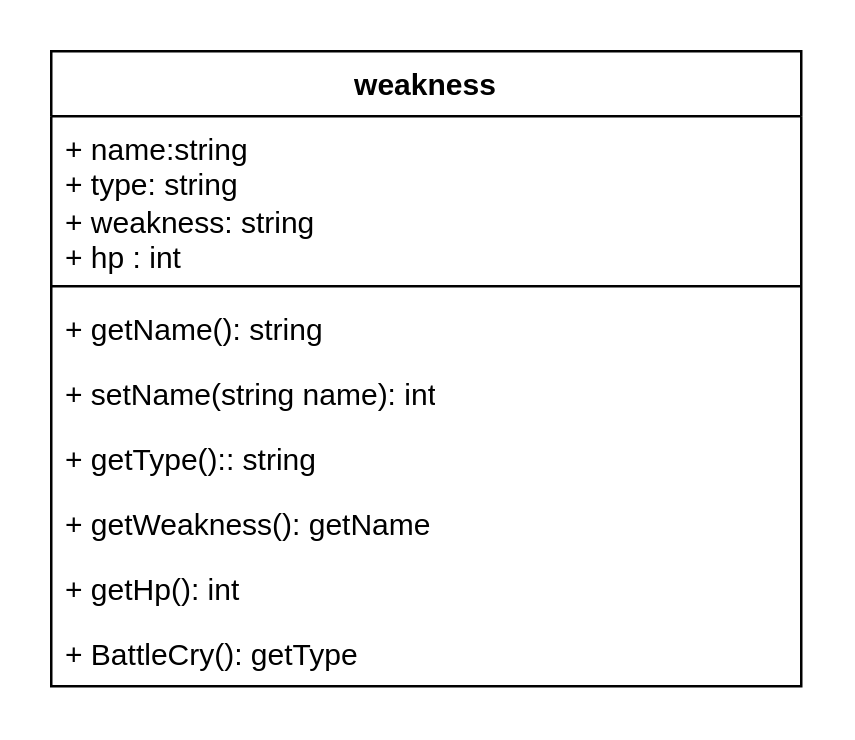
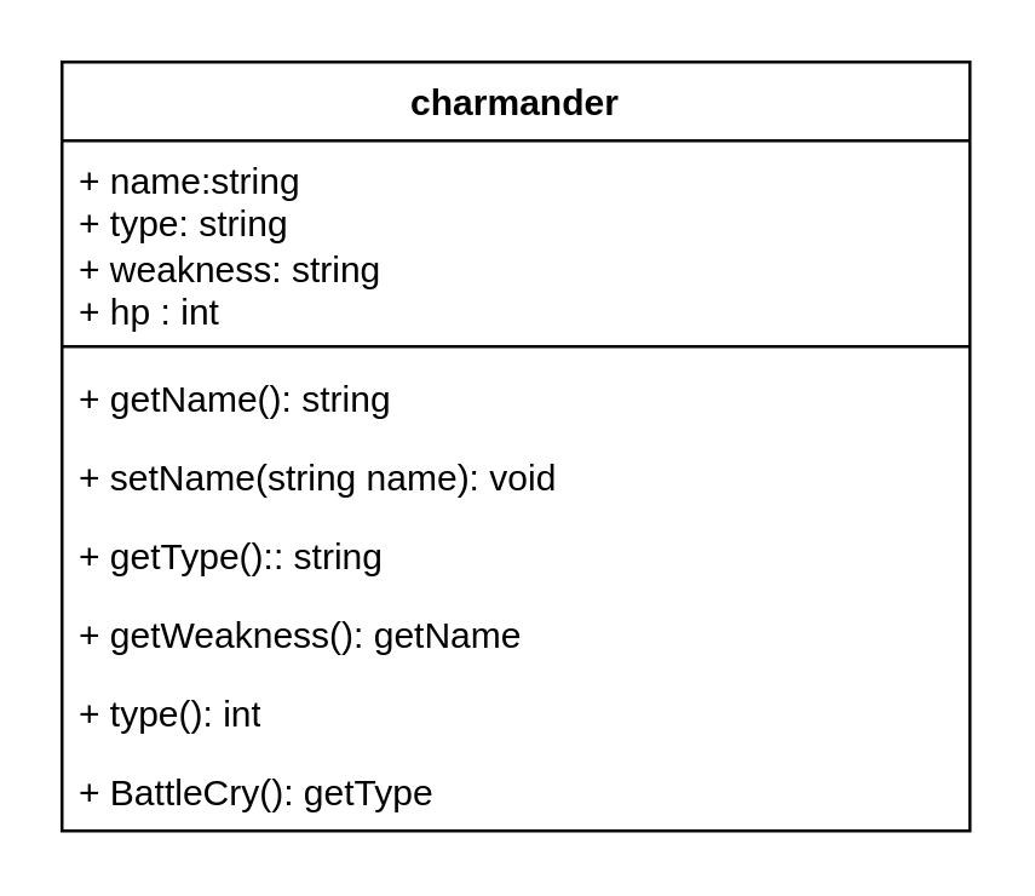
  <mxCell id="0" />
  <mxCell id="1" parent="0" />
- <mxCell id="2" value="weakness" style="swimlane;fontStyle=1;align=center;verticalAlign=top;childLayout=stackLayout;horizontal=1;startSize=26;horizontalStack=0;resizeParent=1;resizeParentMax=0;resizeLast=0;collapsible=1;marginBottom=0;whiteSpace=wrap;html=1;" vertex="1" parent="1"><mxGeometry x="20" y="20" width="300" height="254" as="geometry" /></mxCell>
+ <mxCell id="2" value="charmander" style="swimlane;fontStyle=1;align=center;verticalAlign=top;childLayout=stackLayout;horizontal=1;startSize=26;horizontalStack=0;resizeParent=1;resizeParentMax=0;resizeLast=0;collapsible=1;marginBottom=0;whiteSpace=wrap;html=1;" vertex="1" parent="1"><mxGeometry x="20" y="20" width="300" height="254" as="geometry" /></mxCell>
  <mxCell id="3" value="+ name:string&lt;br&gt;+ type: string&lt;br&gt;+ weakness: string&lt;br&gt;+ hp : int" style="text;strokeColor=none;fillColor=none;align=left;verticalAlign=top;spacingLeft=4;spacingRight=4;overflow=hidden;rotatable=0;points=[[0,0.5],[1,0.5]];portConstraint=eastwest;whiteSpace=wrap;html=1;" vertex="1" parent="2"><mxGeometry y="26" width="300" height="64" as="geometry" /></mxCell>
  <mxCell id="4" value="" style="line;strokeWidth=1;fillColor=none;align=left;verticalAlign=middle;spacingTop=-1;spacingLeft=3;spacingRight=3;rotatable=0;labelPosition=right;points=[];portConstraint=eastwest;strokeColor=inherit;" vertex="1" parent="2"><mxGeometry y="90" width="300" height="8" as="geometry" /></mxCell>
  <mxCell id="5" value="+ getName(): string" style="text;strokeColor=none;fillColor=none;align=left;verticalAlign=top;spacingLeft=4;spacingRight=4;overflow=hidden;rotatable=0;points=[[0,0.5],[1,0.5]];portConstraint=eastwest;whiteSpace=wrap;html=1;" vertex="1" parent="2"><mxGeometry y="98" width="300" height="26" as="geometry" /></mxCell>
- <mxCell id="6" value="+ setName(string name): int" style="text;strokeColor=none;fillColor=none;align=left;verticalAlign=top;spacingLeft=4;spacingRight=4;overflow=hidden;rotatable=0;points=[[0,0.5],[1,0.5]];portConstraint=eastwest;whiteSpace=wrap;html=1;" vertex="1" parent="2"><mxGeometry y="124" width="300" height="26" as="geometry" /></mxCell>
+ <mxCell id="6" value="+ setName(string name): void" style="text;strokeColor=none;fillColor=none;align=left;verticalAlign=top;spacingLeft=4;spacingRight=4;overflow=hidden;rotatable=0;points=[[0,0.5],[1,0.5]];portConstraint=eastwest;whiteSpace=wrap;html=1;" vertex="1" parent="2"><mxGeometry y="124" width="300" height="26" as="geometry" /></mxCell>
  <mxCell id="7" value="+ getType():: string" style="text;strokeColor=none;fillColor=none;align=left;verticalAlign=top;spacingLeft=4;spacingRight=4;overflow=hidden;rotatable=0;points=[[0,0.5],[1,0.5]];portConstraint=eastwest;whiteSpace=wrap;html=1;" vertex="1" parent="2"><mxGeometry y="150" width="300" height="26" as="geometry" /></mxCell>
  <mxCell id="8" value="+ getWeakness(): getName" style="text;strokeColor=none;fillColor=none;align=left;verticalAlign=top;spacingLeft=4;spacingRight=4;overflow=hidden;rotatable=0;points=[[0,0.5],[1,0.5]];portConstraint=eastwest;whiteSpace=wrap;html=1;" vertex="1" parent="2"><mxGeometry y="176" width="300" height="26" as="geometry" /></mxCell>
- <mxCell id="9" value="+ getHp(): int" style="text;strokeColor=none;fillColor=none;align=left;verticalAlign=top;spacingLeft=4;spacingRight=4;overflow=hidden;rotatable=0;points=[[0,0.5],[1,0.5]];portConstraint=eastwest;whiteSpace=wrap;html=1;" vertex="1" parent="2"><mxGeometry y="202" width="300" height="26" as="geometry" /></mxCell>
+ <mxCell id="9" value="+ type(): int" style="text;strokeColor=none;fillColor=none;align=left;verticalAlign=top;spacingLeft=4;spacingRight=4;overflow=hidden;rotatable=0;points=[[0,0.5],[1,0.5]];portConstraint=eastwest;whiteSpace=wrap;html=1;" vertex="1" parent="2"><mxGeometry y="202" width="300" height="26" as="geometry" /></mxCell>
  <mxCell id="10" value="+ BattleCry(): getType" style="text;strokeColor=none;fillColor=none;align=left;verticalAlign=top;spacingLeft=4;spacingRight=4;overflow=hidden;rotatable=0;points=[[0,0.5],[1,0.5]];portConstraint=eastwest;whiteSpace=wrap;html=1;" vertex="1" parent="2"><mxGeometry y="228" width="300" height="26" as="geometry" /></mxCell>
